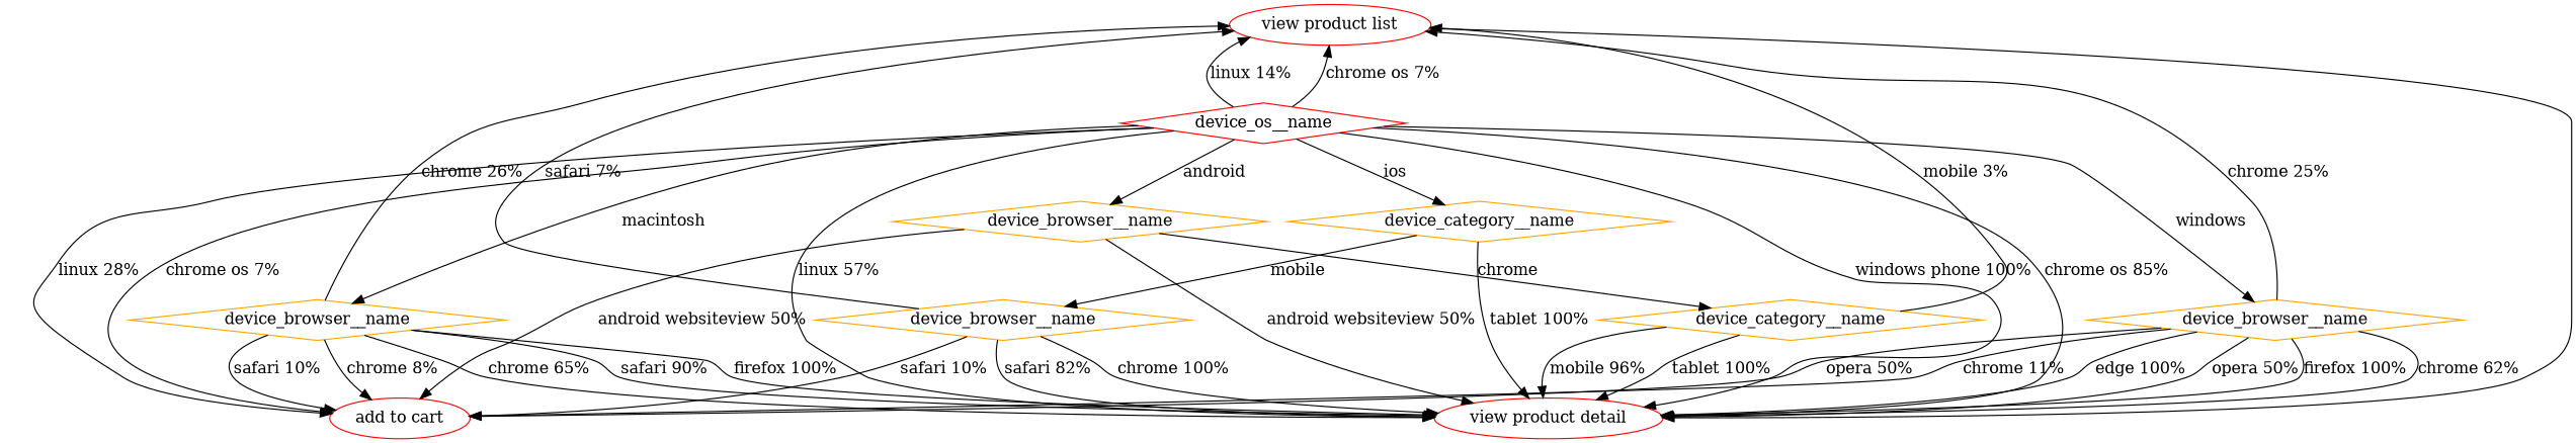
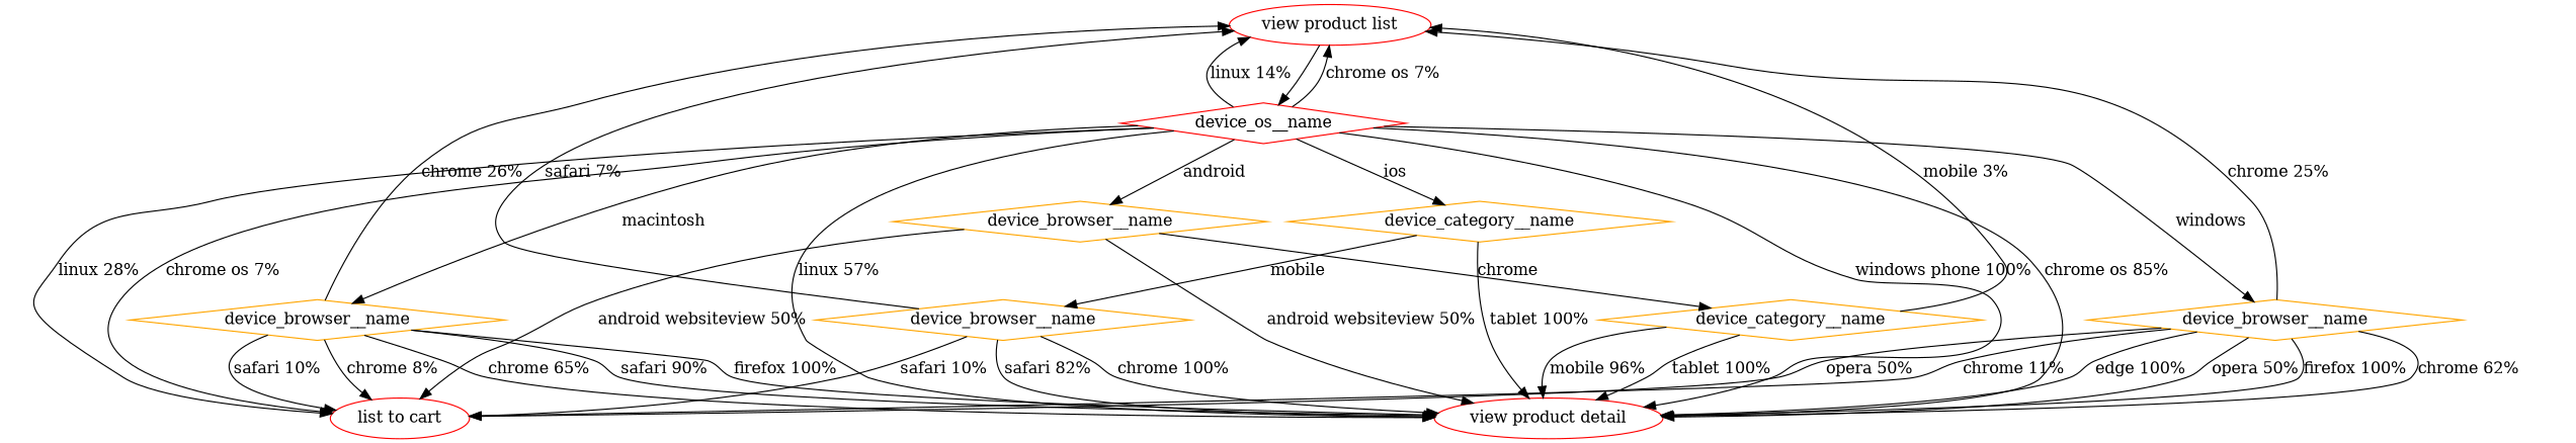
  digraph {
    node [color=orange shape=diamond]
    n1 [color=red label="view product list" shape=oval]
    n2 [color=red label=device_os__name]
    n3 [label=device_browser__name]
-   n4 [color=red label="add to cart" shape=oval]
+   n4 [color=red label="list to cart" shape=oval]
    n5 [color=red label="view product detail" shape=oval]
    n6 [label=device_category__name]
    n7 [label=device_browser__name]
    n8 [label=device_browser__name]
    n9 [label=device_browser__name]
    n10 [label=device_category__name]
-   n1 -> n5
+   n1 -> n2
    n2 -> n1 [label="chrome os 7%"]
    n2 -> n1 [label="linux 14%"]
    n2 -> n3 [label=macintosh]
    n2 -> n4 [label="chrome os 7%"]
    n2 -> n4 [label="linux 28%"]
    n2 -> n5 [label="windows phone 100%"]
    n2 -> n5 [label="chrome os 85%"]
    n2 -> n5 [label="linux 57%"]
    n2 -> n6 [label=ios]
    n2 -> n7 [label=android]
    n2 -> n8 [label=windows]
    n3 -> n1 [label="chrome 26%"]
    n3 -> n4 [label="safari 10%"]
    n3 -> n4 [label="chrome 8%"]
    n3 -> n5 [label="safari 90%"]
    n3 -> n5 [label="firefox 100%"]
    n3 -> n5 [label="chrome 65%"]
    n6 -> n5 [label="tablet 100%"]
    n6 -> n9 [label=mobile]
    n7 -> n4 [label="android websiteview 50%"]
    n7 -> n5 [label="android websiteview 50%"]
    n7 -> n10 [label=chrome]
    n8 -> n1 [label="chrome 25%"]
    n8 -> n4 [label="opera 50%"]
    n8 -> n4 [label="chrome 11%"]
    n8 -> n5 [label="edge 100%"]
    n8 -> n5 [label="opera 50%"]
    n8 -> n5 [label="firefox 100%"]
    n8 -> n5 [label="chrome 62%"]
    n9 -> n1 [label="safari 7%"]
    n9 -> n4 [label="safari 10%"]
    n9 -> n5 [label="safari 82%"]
    n9 -> n5 [label="chrome 100%"]
    n10 -> n1 [label="mobile 3%"]
    n10 -> n5 [label="mobile 96%"]
    n10 -> n5 [label="tablet 100%"]
  }
